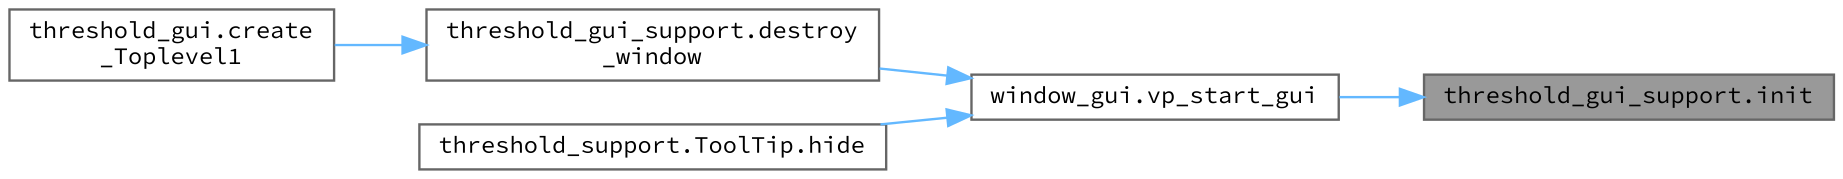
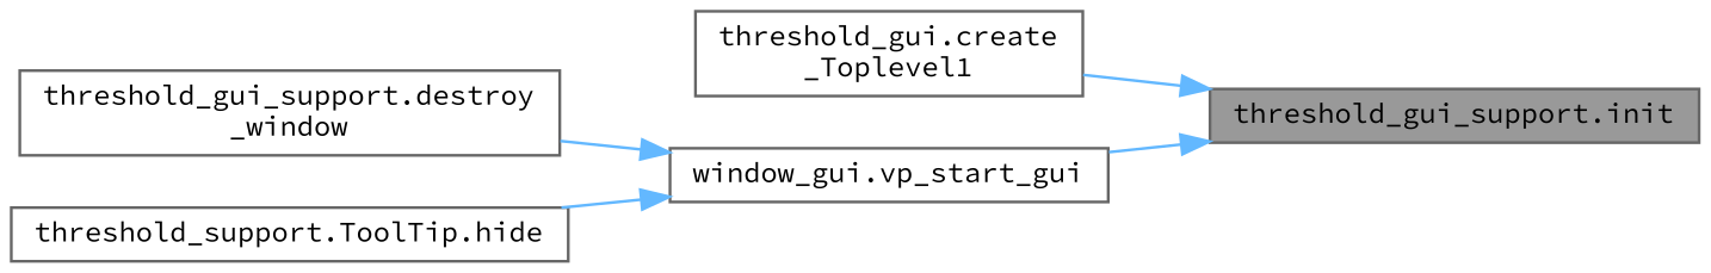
  digraph {
    fontname="Source Code Pro"
    rankdir=RL
    node [color=grey40 fillcolor=white fontname="Source Code Pro" fontsize=10 shape=box style=filled]
    edge [color=steelblue1 dir=back fontname="Source Code Pro" fontsize=10 labelfontname=Helvetica labelfontsize=10 style=solid]
    n1 [color=gray40 fillcolor=grey60 fontcolor=black height=0.2 label="threshold_gui_support.init" width=0.4]
    n2 [height=0.2 label="threshold_gui.create\l_Toplevel1" width=0.4]
    n3 [height=0.2 label="window_gui.vp_start_gui" width=0.4]
    n4 [height=0.2 label="threshold_gui_support.destroy\l_window" width=0.4]
    n5 [height=0.2 label="threshold_support.ToolTip.hide" width=0.4]
-   n4 -> n2
+   n1 -> n2
    n1 -> n3
    n3 -> n4
    n3 -> n5
  }
